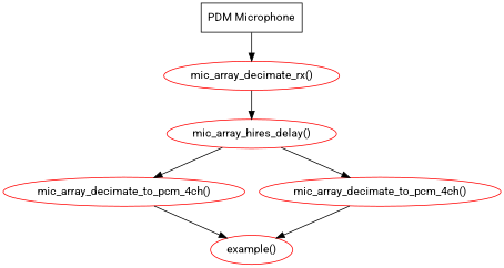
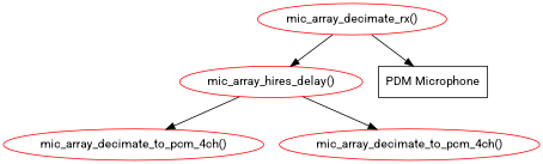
  digraph {
    fontname=Roboto
    node [color=red fontname=Roboto]
    edge [fontname=Roboto]
    n1 [label="mic_array_decimate_rx()"]
    n2 [label="mic_array_hires_delay()"]
    n3 [label="mic_array_decimate_to_pcm_4ch()"]
    n4 [label="mic_array_decimate_to_pcm_4ch()"]
-   n5 [label="example()"]
    n6 [label="PDM Microphone" shape=box color=""]
    n1 -> n2
    n2 -> n3
    n2 -> n4
-   n3 -> n5
-   n4 -> n5
-   n6 -> n1
+   n1 -> n6
  }
